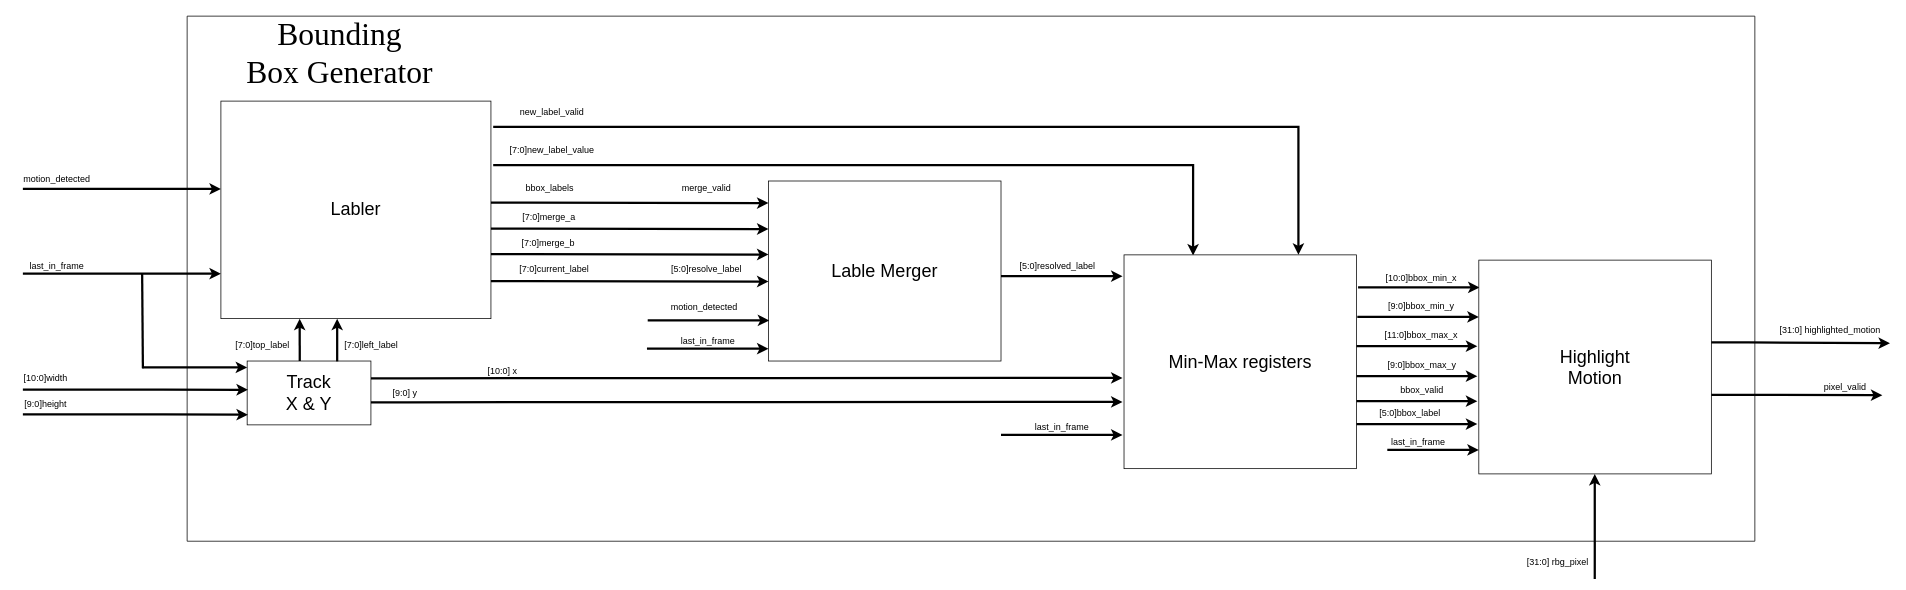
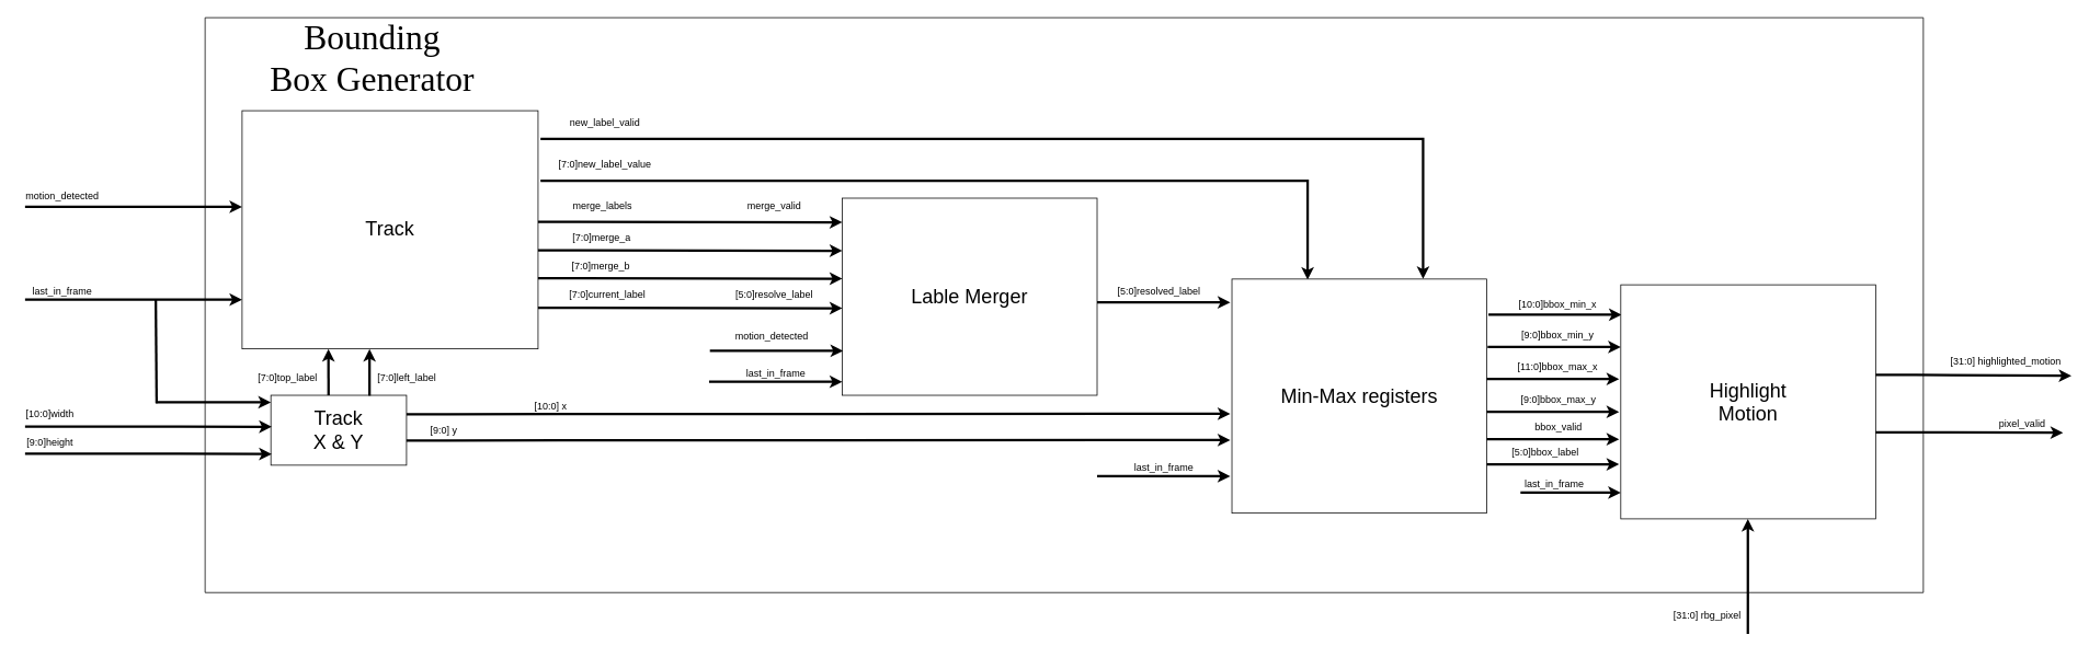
  <mxCell id="0" />
  <mxCell id="1" parent="0" />
  <mxCell id="2" value="&lt;span style=&quot;text-wrap-mode: wrap;&quot;&gt;[10:0]width&lt;/span&gt;" style="text;html=1;align=center;verticalAlign=middle;resizable=0;points=[];autosize=1;strokeColor=none;fillColor=none;" parent="1" vertex="1"><mxGeometry x="20" y="488.74" width="80" height="30" as="geometry" /></mxCell>
  <mxCell id="3" value="&lt;span style=&quot;text-wrap-mode: wrap;&quot;&gt;[9:0]height&lt;/span&gt;" style="text;html=1;align=center;verticalAlign=middle;resizable=0;points=[];autosize=1;strokeColor=none;fillColor=none;" parent="1" vertex="1"><mxGeometry x="20" y="522.82" width="80" height="30" as="geometry" /></mxCell>
  <mxCell id="4" value="" style="edgeStyle=orthogonalEdgeStyle;rounded=0;orthogonalLoop=1;jettySize=auto;html=1;strokeWidth=3;" parent="1" edge="1"><mxGeometry relative="1" as="geometry"><mxPoint x="1969" y="533.99" as="targetPoint" /><mxPoint x="1807" y="533.94" as="sourcePoint" /><Array as="points"><mxPoint x="1856" y="533.94" /></Array></mxGeometry></mxCell>
  <mxCell id="5" value="&lt;span style=&quot;text-wrap-mode: wrap;&quot;&gt;bbox_valid&lt;/span&gt;" style="text;html=1;align=center;verticalAlign=middle;resizable=0;points=[];autosize=1;strokeColor=none;fillColor=none;" parent="1" vertex="1"><mxGeometry x="1855" y="505.19" width="80" height="30" as="geometry" /></mxCell>
  <mxCell id="6" value="" style="edgeStyle=orthogonalEdgeStyle;rounded=0;orthogonalLoop=1;jettySize=auto;html=1;strokeWidth=3;" parent="1" edge="1"><mxGeometry relative="1" as="geometry"><mxPoint x="1969" y="564.62" as="targetPoint" /><mxPoint x="1807" y="564.57" as="sourcePoint" /><Array as="points"><mxPoint x="1856" y="564.57" /></Array></mxGeometry></mxCell>
  <mxCell id="7" value="&lt;span style=&quot;text-wrap-mode: wrap;&quot;&gt;[5:0]bbox_label&lt;/span&gt;" style="text;html=1;align=center;verticalAlign=middle;resizable=0;points=[];autosize=1;strokeColor=none;fillColor=none;" parent="1" vertex="1"><mxGeometry x="1829" y="534.57" width="100" height="30" as="geometry" /></mxCell>
  <mxCell id="8" value="" style="edgeStyle=orthogonalEdgeStyle;rounded=0;orthogonalLoop=1;jettySize=auto;html=1;strokeWidth=3;" parent="1" edge="1"><mxGeometry relative="1" as="geometry"><mxPoint x="1972" y="382.47" as="targetPoint" /><mxPoint x="1810" y="382.42" as="sourcePoint" /><Array as="points"><mxPoint x="1859" y="382.42" /></Array></mxGeometry></mxCell>
  <mxCell id="9" value="&lt;span style=&quot;text-wrap-mode: wrap;&quot;&gt;[10:0]bbox_min_x&lt;/span&gt;" style="text;html=1;align=center;verticalAlign=middle;resizable=0;points=[];autosize=1;strokeColor=none;fillColor=none;" parent="1" vertex="1"><mxGeometry x="1834" y="355.75" width="120" height="30" as="geometry" /></mxCell>
  <mxCell id="10" value="" style="edgeStyle=orthogonalEdgeStyle;rounded=0;orthogonalLoop=1;jettySize=auto;html=1;strokeWidth=3;" parent="1" edge="1"><mxGeometry relative="1" as="geometry"><mxPoint x="1971" y="421.69" as="targetPoint" /><mxPoint x="1809" y="421.64" as="sourcePoint" /><Array as="points"><mxPoint x="1858" y="421.64" /></Array></mxGeometry></mxCell>
  <mxCell id="11" value="&lt;span style=&quot;text-wrap-mode: wrap;&quot;&gt;[9:0]bbox_min_y&lt;/span&gt;" style="text;html=1;align=center;verticalAlign=middle;resizable=0;points=[];autosize=1;strokeColor=none;fillColor=none;" parent="1" vertex="1"><mxGeometry x="1839" y="392.27" width="110" height="30" as="geometry" /></mxCell>
  <mxCell id="12" value="" style="edgeStyle=orthogonalEdgeStyle;rounded=0;orthogonalLoop=1;jettySize=auto;html=1;strokeWidth=3;" parent="1" edge="1"><mxGeometry relative="1" as="geometry"><mxPoint x="1969" y="460.8" as="targetPoint" /><mxPoint x="1807" y="460.75" as="sourcePoint" /><Array as="points"><mxPoint x="1856" y="460.75" /></Array></mxGeometry></mxCell>
  <mxCell id="13" value="&lt;span style=&quot;text-wrap-mode: wrap;&quot;&gt;[11:0]bbox_max_x&lt;/span&gt;" style="text;html=1;align=center;verticalAlign=middle;resizable=0;points=[];autosize=1;strokeColor=none;fillColor=none;" parent="1" vertex="1"><mxGeometry x="1834" y="430.75" width="120" height="30" as="geometry" /></mxCell>
  <mxCell id="14" value="" style="edgeStyle=orthogonalEdgeStyle;rounded=0;orthogonalLoop=1;jettySize=auto;html=1;strokeWidth=3;" parent="1" edge="1"><mxGeometry relative="1" as="geometry"><mxPoint x="1969" y="500.68" as="targetPoint" /><mxPoint x="1807" y="500.63" as="sourcePoint" /><Array as="points"><mxPoint x="1856" y="500.63" /></Array></mxGeometry></mxCell>
  <mxCell id="15" value="&lt;span style=&quot;text-wrap-mode: wrap;&quot;&gt;[9:0]bbox_max_y&lt;/span&gt;" style="text;html=1;align=center;verticalAlign=middle;resizable=0;points=[];autosize=1;strokeColor=none;fillColor=none;" parent="1" vertex="1"><mxGeometry x="1840" y="470.63" width="110" height="30" as="geometry" /></mxCell>
- <mxCell id="16" value="&lt;span style=&quot;font-size: 24px;&quot;&gt;Labler&lt;/span&gt;" style="rounded=0;whiteSpace=wrap;html=1;" parent="1" vertex="1"><mxGeometry x="294" y="134" width="360" height="290" as="geometry" /></mxCell>
+ <mxCell id="16" value="&lt;span style=&quot;font-size: 24px;&quot;&gt;Track&lt;/span&gt;" style="rounded=0;whiteSpace=wrap;html=1;" parent="1" vertex="1"><mxGeometry x="294" y="134" width="360" height="290" as="geometry" /></mxCell>
  <mxCell id="17" value="" style="edgeStyle=orthogonalEdgeStyle;rounded=0;orthogonalLoop=1;jettySize=auto;html=1;strokeWidth=3;" parent="1" edge="1"><mxGeometry relative="1" as="geometry"><mxPoint x="1496" y="503" as="targetPoint" /><mxPoint x="494" y="503.54" as="sourcePoint" /><Array as="points"><mxPoint x="543" y="503.54" /></Array></mxGeometry></mxCell>
  <mxCell id="18" value="motion_detected" style="text;html=1;align=center;verticalAlign=middle;resizable=0;points=[];autosize=1;strokeColor=none;fillColor=none;" parent="1" vertex="1"><mxGeometry x="20" y="224" width="110" height="30" as="geometry" /></mxCell>
  <mxCell id="19" value="[7:0]left_label" style="text;html=1;align=center;verticalAlign=middle;resizable=0;points=[];autosize=1;strokeColor=none;fillColor=none;" parent="1" vertex="1"><mxGeometry x="449" y="444" width="90" height="30" as="geometry" /></mxCell>
  <mxCell id="20" value="" style="edgeStyle=orthogonalEdgeStyle;rounded=0;orthogonalLoop=1;jettySize=auto;html=1;strokeWidth=3;" parent="1" edge="1"><mxGeometry relative="1" as="geometry"><mxPoint x="294" y="251.06" as="targetPoint" /><mxPoint x="30" y="251" as="sourcePoint" /><Array as="points"><mxPoint x="181" y="251.01" /></Array></mxGeometry></mxCell>
  <mxCell id="21" value="[7:0]top_label" style="text;html=1;align=center;verticalAlign=middle;resizable=0;points=[];autosize=1;strokeColor=none;fillColor=none;" parent="1" vertex="1"><mxGeometry x="299" y="444" width="100" height="30" as="geometry" /></mxCell>
  <mxCell id="22" value="" style="edgeStyle=orthogonalEdgeStyle;rounded=0;orthogonalLoop=1;jettySize=auto;html=1;strokeWidth=3;entryX=0.75;entryY=0;entryDx=0;entryDy=0;" parent="1" target="41" edge="1"><mxGeometry relative="1" as="geometry"><mxPoint x="819" y="168.5" as="targetPoint" /><mxPoint x="657" y="168.45" as="sourcePoint" /><Array as="points"><mxPoint x="1731" y="169" /></Array></mxGeometry></mxCell>
  <mxCell id="23" value="new_label_valid" style="text;html=1;align=center;verticalAlign=middle;resizable=0;points=[];autosize=1;strokeColor=none;fillColor=none;" parent="1" vertex="1"><mxGeometry x="680" y="134" width="110" height="30" as="geometry" /></mxCell>
  <mxCell id="24" value="" style="edgeStyle=orthogonalEdgeStyle;rounded=0;orthogonalLoop=1;jettySize=auto;html=1;strokeWidth=3;entryX=0.297;entryY=0.003;entryDx=0;entryDy=0;entryPerimeter=0;" parent="1" target="41" edge="1"><mxGeometry relative="1" as="geometry"><mxPoint x="819" y="219.5" as="targetPoint" /><mxPoint x="657" y="219.45" as="sourcePoint" /><Array as="points"><mxPoint x="1590" y="220" /></Array></mxGeometry></mxCell>
  <mxCell id="25" value="[7:0]new_label_value" style="text;html=1;align=center;verticalAlign=middle;resizable=0;points=[];autosize=1;strokeColor=none;fillColor=none;" parent="1" vertex="1"><mxGeometry x="665" y="185" width="140" height="30" as="geometry" /></mxCell>
  <mxCell id="26" value="" style="edgeStyle=orthogonalEdgeStyle;rounded=0;orthogonalLoop=1;jettySize=auto;html=1;strokeWidth=3;" parent="1" edge="1"><mxGeometry relative="1" as="geometry"><mxPoint x="1024" y="270" as="targetPoint" /><mxPoint x="654" y="269.45" as="sourcePoint" /><Array as="points"><mxPoint x="703" y="269.45" /></Array></mxGeometry></mxCell>
- <mxCell id="27" value="bbox_labels" style="text;html=1;align=center;verticalAlign=middle;resizable=0;points=[];autosize=1;strokeColor=none;fillColor=none;" parent="1" vertex="1"><mxGeometry x="682" y="235" width="100" height="30" as="geometry" /></mxCell>
+ <mxCell id="27" value="merge_labels" style="text;html=1;align=center;verticalAlign=middle;resizable=0;points=[];autosize=1;strokeColor=none;fillColor=none;" parent="1" vertex="1"><mxGeometry x="682" y="235" width="100" height="30" as="geometry" /></mxCell>
  <mxCell id="28" value="[7:0]merge_a" style="text;html=1;align=center;verticalAlign=middle;resizable=0;points=[];autosize=1;strokeColor=none;fillColor=none;" parent="1" vertex="1"><mxGeometry x="685.5" y="274" width="90" height="30" as="geometry" /></mxCell>
  <mxCell id="29" value="[7:0]merge_b" style="text;html=1;align=center;verticalAlign=middle;resizable=0;points=[];autosize=1;strokeColor=none;fillColor=none;" parent="1" vertex="1"><mxGeometry x="684.5" y="309" width="90" height="30" as="geometry" /></mxCell>
  <mxCell id="30" value="&lt;span style=&quot;font-size: 24px;&quot;&gt;Lable Merger&lt;/span&gt;" style="rounded=0;whiteSpace=wrap;html=1;" parent="1" vertex="1"><mxGeometry x="1024" y="240.52" width="310" height="240" as="geometry" /></mxCell>
  <mxCell id="31" value="merge_valid" style="text;html=1;align=center;verticalAlign=middle;resizable=0;points=[];autosize=1;strokeColor=none;fillColor=none;" parent="1" vertex="1"><mxGeometry x="896" y="235" width="90" height="30" as="geometry" /></mxCell>
  <mxCell id="32" value="[5:0]resolved_label" style="text;html=1;align=center;verticalAlign=middle;resizable=0;points=[];autosize=1;strokeColor=none;fillColor=none;" parent="1" vertex="1"><mxGeometry x="1349" y="339" width="120" height="30" as="geometry" /></mxCell>
  <mxCell id="33" value="motion_detected" style="text;html=1;align=center;verticalAlign=middle;resizable=0;points=[];autosize=1;strokeColor=none;fillColor=none;" parent="1" vertex="1"><mxGeometry x="883" y="393.88" width="110" height="30" as="geometry" /></mxCell>
  <mxCell id="34" value="" style="edgeStyle=orthogonalEdgeStyle;rounded=0;orthogonalLoop=1;jettySize=auto;html=1;strokeWidth=3;" parent="1" edge="1"><mxGeometry relative="1" as="geometry"><mxPoint x="1025" y="426.38" as="targetPoint" /><mxPoint x="863" y="426.33" as="sourcePoint" /><Array as="points"><mxPoint x="912" y="426.33" /></Array></mxGeometry></mxCell>
  <mxCell id="35" value="[5:0]resolve_label" style="text;html=1;align=center;verticalAlign=middle;resizable=0;points=[];autosize=1;strokeColor=none;fillColor=none;" parent="1" vertex="1"><mxGeometry x="881" y="344" width="120" height="30" as="geometry" /></mxCell>
  <mxCell id="36" value="[7:0]current_label" style="text;html=1;align=center;verticalAlign=middle;resizable=0;points=[];autosize=1;strokeColor=none;fillColor=none;" parent="1" vertex="1"><mxGeometry x="678" y="344" width="120" height="30" as="geometry" /></mxCell>
  <mxCell id="37" value="" style="edgeStyle=orthogonalEdgeStyle;rounded=0;orthogonalLoop=1;jettySize=auto;html=1;strokeWidth=3;" parent="1" edge="1"><mxGeometry relative="1" as="geometry"><mxPoint x="1024" y="304.55" as="targetPoint" /><mxPoint x="654" y="304" as="sourcePoint" /><Array as="points"><mxPoint x="703" y="304" /></Array></mxGeometry></mxCell>
  <mxCell id="38" value="" style="edgeStyle=orthogonalEdgeStyle;rounded=0;orthogonalLoop=1;jettySize=auto;html=1;strokeWidth=3;" parent="1" edge="1"><mxGeometry relative="1" as="geometry"><mxPoint x="1024" y="338.55" as="targetPoint" /><mxPoint x="654" y="338" as="sourcePoint" /><Array as="points"><mxPoint x="703" y="338" /></Array></mxGeometry></mxCell>
  <mxCell id="39" value="" style="edgeStyle=orthogonalEdgeStyle;rounded=0;orthogonalLoop=1;jettySize=auto;html=1;strokeWidth=3;" parent="1" edge="1"><mxGeometry relative="1" as="geometry"><mxPoint x="1024" y="374.55" as="targetPoint" /><mxPoint x="654" y="374" as="sourcePoint" /><Array as="points"><mxPoint x="703" y="374" /></Array></mxGeometry></mxCell>
  <mxCell id="40" value="" style="edgeStyle=orthogonalEdgeStyle;rounded=0;orthogonalLoop=1;jettySize=auto;html=1;strokeWidth=3;" parent="1" edge="1"><mxGeometry relative="1" as="geometry"><mxPoint x="1496" y="367.38" as="targetPoint" /><mxPoint x="1334" y="367.33" as="sourcePoint" /><Array as="points"><mxPoint x="1383" y="367.33" /></Array></mxGeometry></mxCell>
  <mxCell id="41" value="&lt;span style=&quot;font-size: 24px;&quot;&gt;Min-Max registers&lt;/span&gt;" style="rounded=0;whiteSpace=wrap;html=1;" parent="1" vertex="1"><mxGeometry x="1498" y="339" width="310" height="285" as="geometry" /></mxCell>
  <mxCell id="42" value="&lt;span style=&quot;font-size: 24px;&quot;&gt;Track&lt;/span&gt;&lt;div&gt;&lt;span style=&quot;font-size: 24px;&quot;&gt;X &amp;amp; Y&lt;/span&gt;&lt;/div&gt;" style="rounded=0;whiteSpace=wrap;html=1;" parent="1" vertex="1"><mxGeometry x="329" y="480.52" width="165" height="85.12" as="geometry" /></mxCell>
  <mxCell id="43" value="" style="edgeStyle=orthogonalEdgeStyle;rounded=0;orthogonalLoop=1;jettySize=auto;html=1;strokeWidth=3;" parent="1" edge="1"><mxGeometry relative="1" as="geometry"><mxPoint x="1496" y="535" as="targetPoint" /><mxPoint x="494" y="535.54" as="sourcePoint" /><Array as="points"><mxPoint x="543" y="535.54" /></Array></mxGeometry></mxCell>
  <mxCell id="44" value="" style="endArrow=classic;html=1;rounded=0;exitX=0.425;exitY=0;exitDx=0;exitDy=0;exitPerimeter=0;strokeWidth=3;" parent="1" source="42" edge="1"><mxGeometry width="50" height="50" relative="1" as="geometry"><mxPoint x="399" y="474" as="sourcePoint" /><mxPoint x="399" y="424" as="targetPoint" /></mxGeometry></mxCell>
  <mxCell id="45" value="" style="endArrow=classic;html=1;rounded=0;exitX=0.425;exitY=0;exitDx=0;exitDy=0;exitPerimeter=0;strokeWidth=3;" parent="1" edge="1"><mxGeometry width="50" height="50" relative="1" as="geometry"><mxPoint x="449" y="481" as="sourcePoint" /><mxPoint x="449" y="424" as="targetPoint" /></mxGeometry></mxCell>
  <mxCell id="46" value="" style="edgeStyle=orthogonalEdgeStyle;rounded=0;orthogonalLoop=1;jettySize=auto;html=1;strokeWidth=3;" parent="1" edge="1"><mxGeometry relative="1" as="geometry"><mxPoint x="330" y="552.08" as="targetPoint" /><mxPoint x="30" y="551.74" as="sourcePoint" /><Array as="points"><mxPoint x="217" y="552.03" /></Array></mxGeometry></mxCell>
  <mxCell id="47" value="" style="edgeStyle=orthogonalEdgeStyle;rounded=0;orthogonalLoop=1;jettySize=auto;html=1;strokeWidth=3;" parent="1" edge="1"><mxGeometry relative="1" as="geometry"><mxPoint x="330" y="518.85" as="targetPoint" /><mxPoint x="30" y="518.74" as="sourcePoint" /><Array as="points"><mxPoint x="217" y="518.8" /></Array></mxGeometry></mxCell>
  <mxCell id="48" value="" style="swimlane;startSize=0;" parent="1" vertex="1"><mxGeometry x="249" y="20.75" width="2090" height="700" as="geometry" /></mxCell>
  <mxCell id="49" value="&lt;font style=&quot;font-size: 42px;&quot; face=&quot;Times New Roman&quot;&gt;&lt;span style=&quot;text-wrap-mode: wrap;&quot;&gt;Bounding Box&amp;nbsp;&lt;/span&gt;&lt;span style=&quot;text-wrap-mode: wrap; background-color: transparent; color: light-dark(rgb(0, 0, 0), rgb(255, 255, 255));&quot;&gt;Generator&lt;/span&gt;&lt;/font&gt;" style="text;html=1;align=center;verticalAlign=middle;resizable=0;points=[];autosize=1;strokeColor=none;fillColor=none;" parent="48" vertex="1"><mxGeometry x="-22.5" y="20" width="450" height="60" as="geometry" /></mxCell>
  <mxCell id="50" value="" style="edgeStyle=orthogonalEdgeStyle;rounded=0;orthogonalLoop=1;jettySize=auto;html=1;strokeWidth=3;" edge="1" parent="48"><mxGeometry relative="1" as="geometry"><mxPoint x="1876.57" y="610.25" as="targetPoint" /><mxPoint x="1876.57" y="750.25" as="sourcePoint" /><Array as="points"><mxPoint x="1876.57" y="700.25" /></Array></mxGeometry></mxCell>
  <mxCell id="51" value="" style="edgeStyle=orthogonalEdgeStyle;rounded=0;orthogonalLoop=1;jettySize=auto;html=1;strokeWidth=3;" edge="1" parent="1"><mxGeometry relative="1" as="geometry"><mxPoint x="1024" y="464.05" as="targetPoint" /><mxPoint x="862" y="464" as="sourcePoint" /><Array as="points"><mxPoint x="911" y="464" /></Array></mxGeometry></mxCell>
  <mxCell id="52" value="last_in_frame" style="text;html=1;align=center;verticalAlign=middle;resizable=0;points=[];autosize=1;strokeColor=none;fillColor=none;" vertex="1" parent="1"><mxGeometry x="893" y="439" width="100" height="30" as="geometry" /></mxCell>
  <mxCell id="53" value="" style="edgeStyle=orthogonalEdgeStyle;rounded=0;orthogonalLoop=1;jettySize=auto;html=1;strokeWidth=3;" edge="1" parent="1"><mxGeometry relative="1" as="geometry"><mxPoint x="294" y="364.06" as="targetPoint" /><mxPoint x="30" y="364" as="sourcePoint" /><Array as="points"><mxPoint x="181" y="364.01" /></Array></mxGeometry></mxCell>
  <mxCell id="54" value="last_in_frame" style="text;html=1;align=center;verticalAlign=middle;resizable=0;points=[];autosize=1;strokeColor=none;fillColor=none;" vertex="1" parent="1"><mxGeometry x="25" y="339" width="100" height="30" as="geometry" /></mxCell>
  <mxCell id="55" value="" style="edgeStyle=orthogonalEdgeStyle;rounded=0;orthogonalLoop=1;jettySize=auto;html=1;strokeWidth=3;" edge="1" parent="1"><mxGeometry relative="1" as="geometry"><mxPoint x="329" y="488.99" as="targetPoint" /><mxPoint x="189" y="489" as="sourcePoint" /><Array as="points"><mxPoint x="216" y="488.94" /></Array></mxGeometry></mxCell>
  <mxCell id="56" value="" style="endArrow=none;html=1;rounded=0;strokeWidth=3;" edge="1" parent="1"><mxGeometry width="50" height="50" relative="1" as="geometry"><mxPoint x="190" y="490" as="sourcePoint" /><mxPoint x="189" y="364" as="targetPoint" /></mxGeometry></mxCell>
  <mxCell id="57" value="" style="edgeStyle=orthogonalEdgeStyle;rounded=0;orthogonalLoop=1;jettySize=auto;html=1;strokeWidth=3;" edge="1" parent="1"><mxGeometry relative="1" as="geometry"><mxPoint x="1496" y="579.05" as="targetPoint" /><mxPoint x="1334" y="579" as="sourcePoint" /><Array as="points"><mxPoint x="1383" y="579" /></Array></mxGeometry></mxCell>
  <mxCell id="58" value="last_in_frame" style="text;html=1;align=center;verticalAlign=middle;resizable=0;points=[];autosize=1;strokeColor=none;fillColor=none;" vertex="1" parent="1"><mxGeometry x="1365" y="554" width="100" height="30" as="geometry" /></mxCell>
  <mxCell id="59" value="[10:0] x" style="text;html=1;align=center;verticalAlign=middle;resizable=0;points=[];autosize=1;strokeColor=none;fillColor=none;" vertex="1" parent="1"><mxGeometry x="639" y="478.52" width="60" height="30" as="geometry" /></mxCell>
  <mxCell id="60" value="[9:0] y" style="text;html=1;align=center;verticalAlign=middle;resizable=0;points=[];autosize=1;strokeColor=none;fillColor=none;" vertex="1" parent="1"><mxGeometry x="509" y="508.52" width="60" height="30" as="geometry" /></mxCell>
  <mxCell id="61" value="&lt;span style=&quot;font-size: 24px;&quot;&gt;Highlight&lt;/span&gt;&lt;div&gt;&lt;span style=&quot;font-size: 24px;&quot;&gt;Motion&lt;/span&gt;&lt;/div&gt;" style="rounded=0;whiteSpace=wrap;html=1;" vertex="1" parent="1"><mxGeometry x="1971" y="346" width="310" height="285" as="geometry" /></mxCell>
  <mxCell id="62" value="" style="edgeStyle=orthogonalEdgeStyle;rounded=0;orthogonalLoop=1;jettySize=auto;html=1;strokeWidth=3;" edge="1" parent="1"><mxGeometry relative="1" as="geometry"><mxPoint x="1971" y="599.05" as="targetPoint" /><mxPoint x="1849" y="599" as="sourcePoint" /><Array as="points"><mxPoint x="1858" y="599" /></Array></mxGeometry></mxCell>
  <mxCell id="63" value="last_in_frame" style="text;html=1;align=center;verticalAlign=middle;resizable=0;points=[];autosize=1;strokeColor=none;fillColor=none;" vertex="1" parent="1"><mxGeometry x="1840" y="574" width="100" height="30" as="geometry" /></mxCell>
  <mxCell id="64" value="[31:0] rbg_pixel" style="text;html=1;align=center;verticalAlign=middle;resizable=0;points=[];autosize=1;strokeColor=none;fillColor=none;" vertex="1" parent="1"><mxGeometry x="2021" y="734" width="110" height="30" as="geometry" /></mxCell>
  <mxCell id="65" value="" style="edgeStyle=orthogonalEdgeStyle;rounded=0;orthogonalLoop=1;jettySize=auto;html=1;strokeWidth=3;entryX=1.001;entryY=1.089;entryDx=0;entryDy=0;entryPerimeter=0;" edge="1" parent="1" target="66"><mxGeometry relative="1" as="geometry"><mxPoint x="2443" y="455.8" as="targetPoint" /><mxPoint x="2281" y="455.75" as="sourcePoint" /><Array as="points"><mxPoint x="2330" y="456" /></Array></mxGeometry></mxCell>
  <mxCell id="66" value="[31:0] highlighted_motion" style="text;html=1;align=center;verticalAlign=middle;resizable=0;points=[];autosize=1;strokeColor=none;fillColor=none;" vertex="1" parent="1"><mxGeometry x="2359" y="424" width="160" height="30" as="geometry" /></mxCell>
  <mxCell id="67" value="" style="edgeStyle=orthogonalEdgeStyle;rounded=0;orthogonalLoop=1;jettySize=auto;html=1;strokeWidth=3;" edge="1" parent="1"><mxGeometry relative="1" as="geometry"><mxPoint x="2509" y="526" as="targetPoint" /><mxPoint x="2281" y="525.63" as="sourcePoint" /><Array as="points"><mxPoint x="2330" y="525.63" /></Array></mxGeometry></mxCell>
  <mxCell id="68" value="pixel_valid" style="text;html=1;align=center;verticalAlign=middle;resizable=0;points=[];autosize=1;strokeColor=none;fillColor=none;" vertex="1" parent="1"><mxGeometry x="2419" y="500.63" width="80" height="30" as="geometry" /></mxCell>
